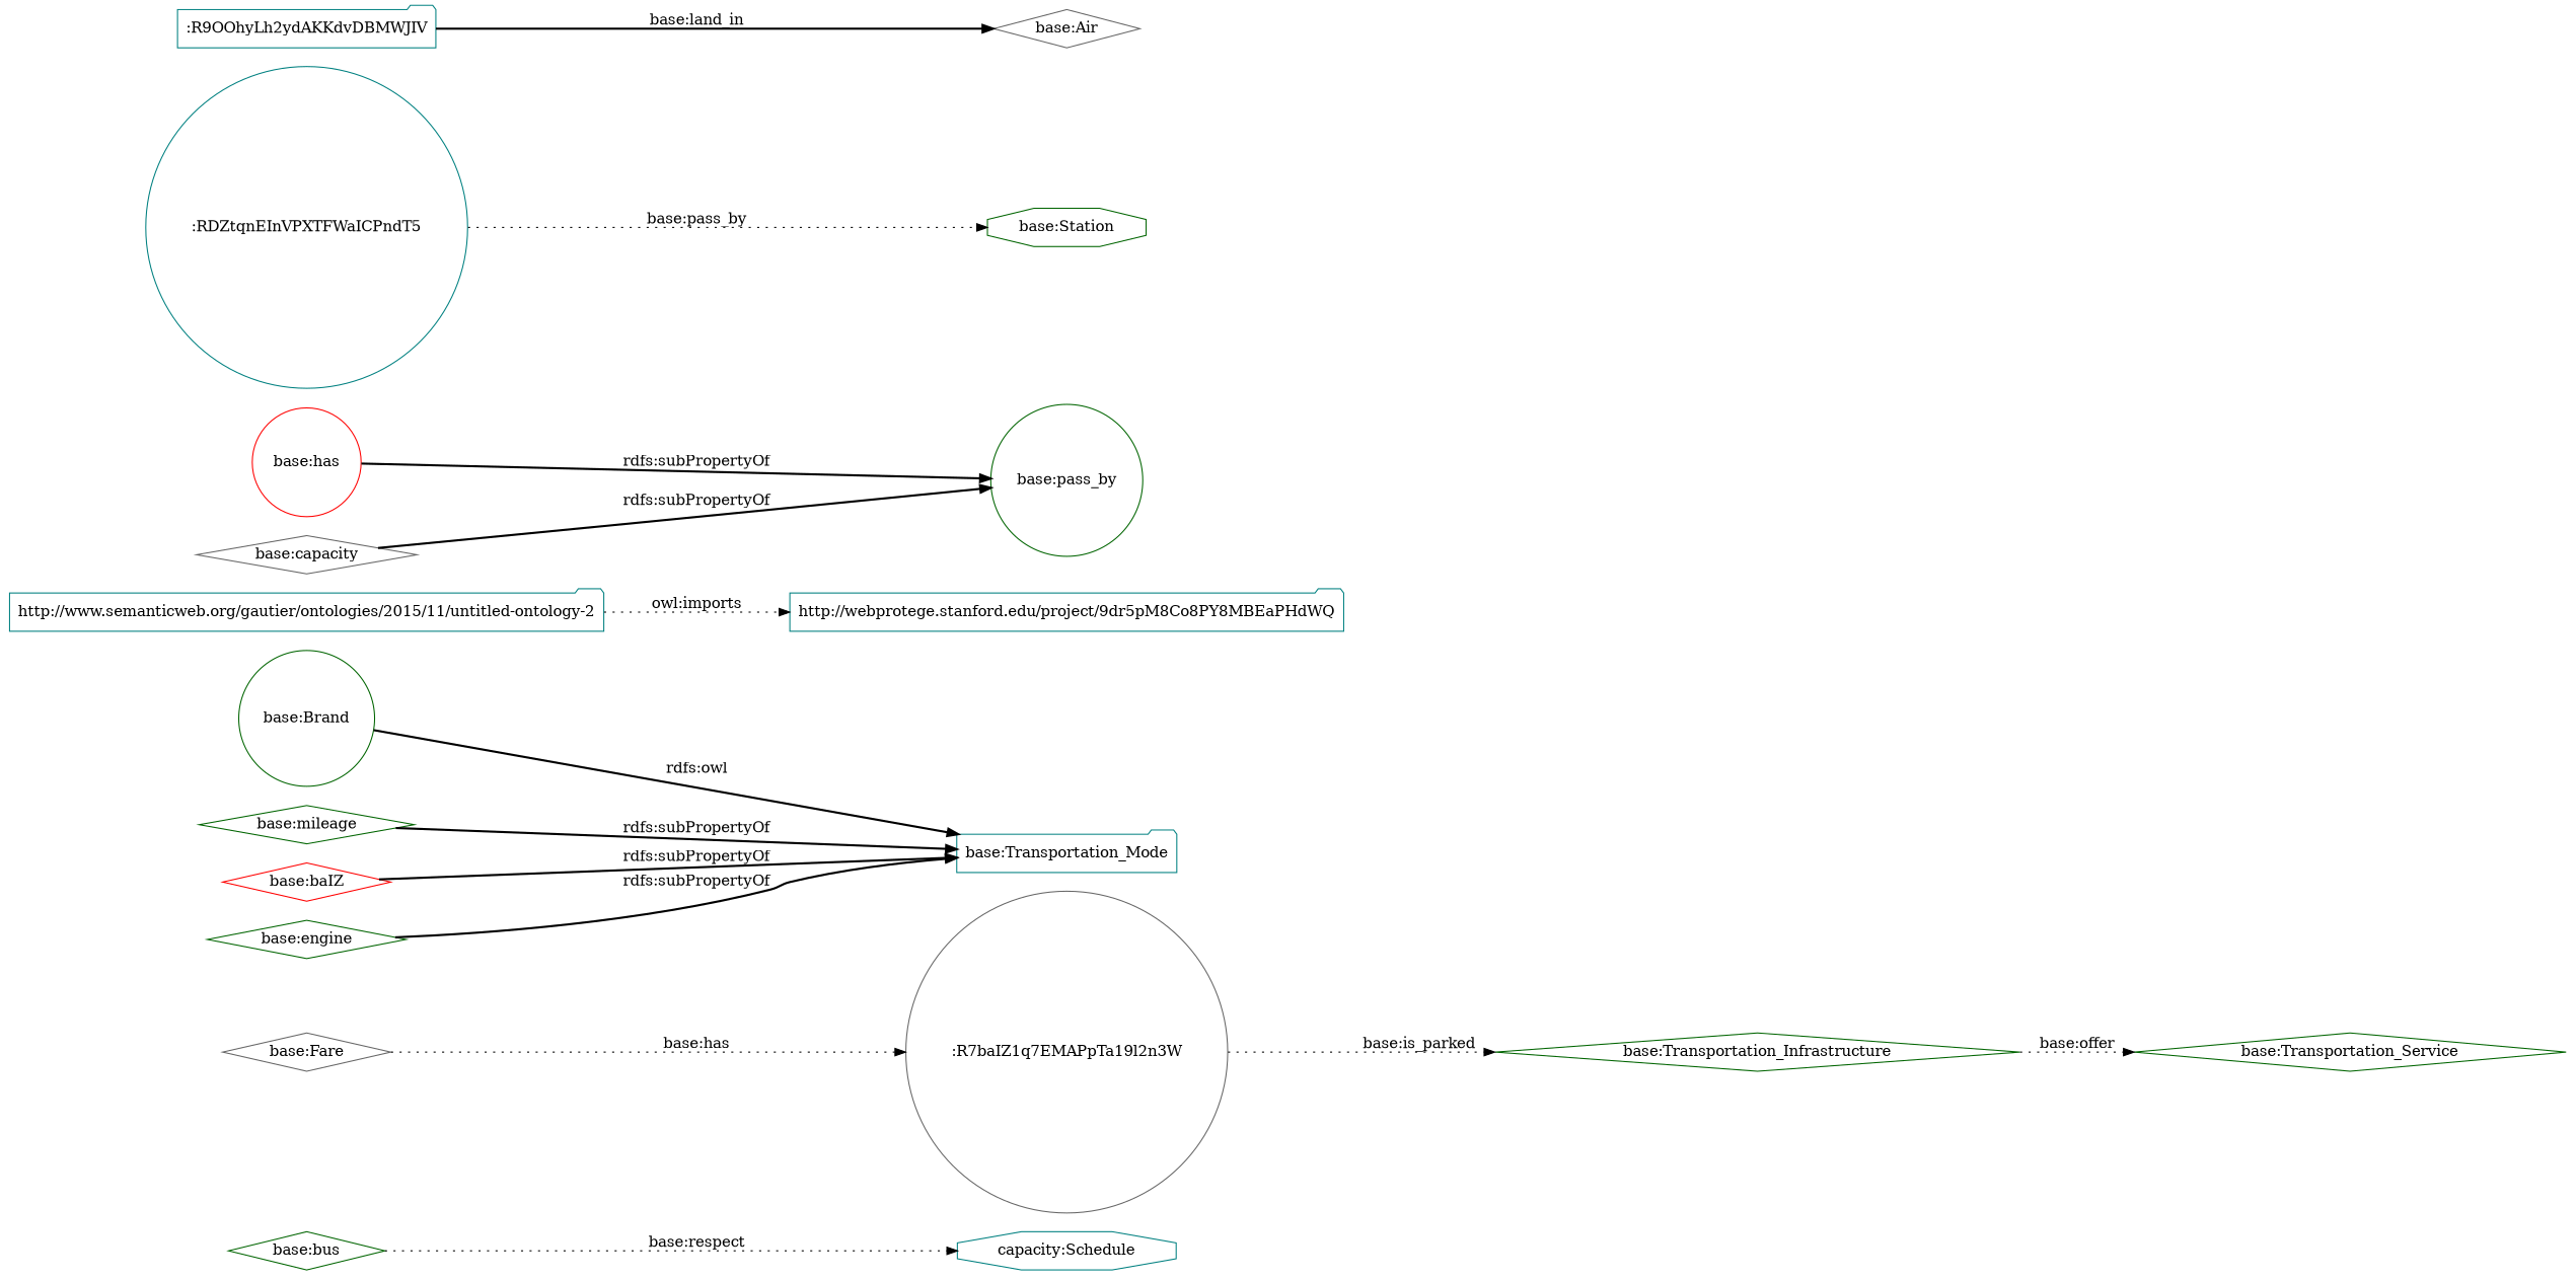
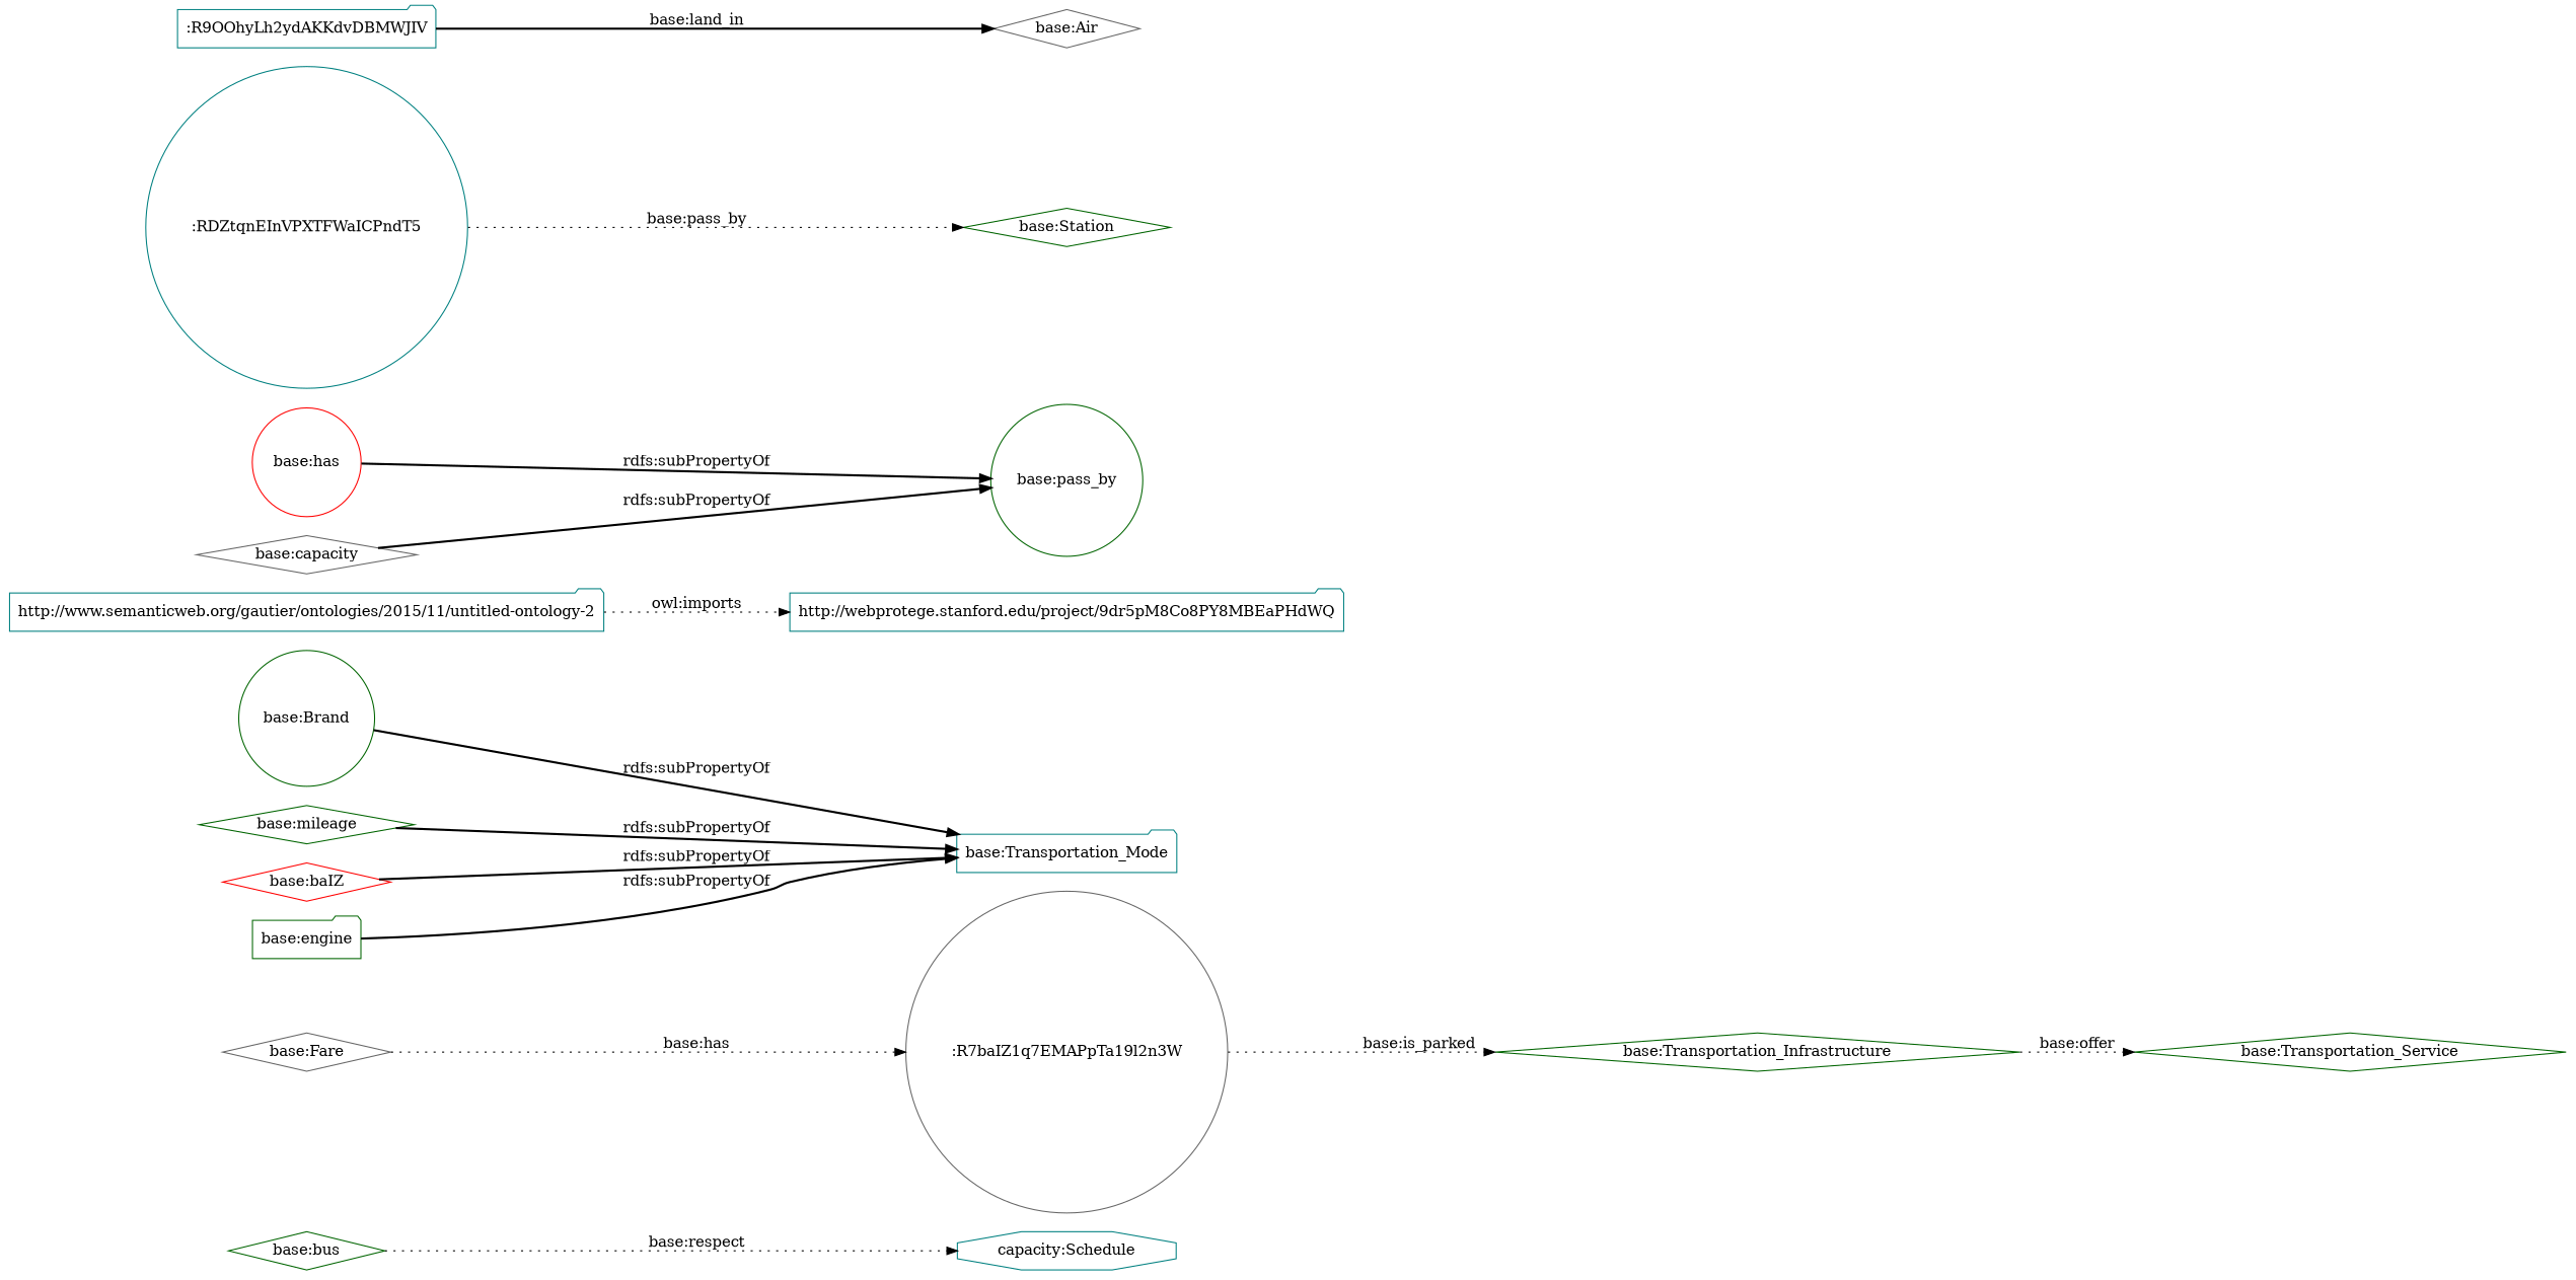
  digraph {
    rankdir=LR
    node [color=darkgreen shape=diamond]
    edge [style=bold]
    n1 [color=teal label="capacity:Schedule" shape=octagon]
    "base:bus"
    "base:Transportation_Infrastructure"
    "base:Transportation_Service"
    "base:Brand" [shape=circle]
    "base:Transportation_Mode" [color=teal shape=folder]
    "http://www.semanticweb.org/gautier/ontologies/2015/11/untitled-ontology-2" [color=teal shape=folder]
    "http://webprotege.stanford.edu/project/9dr5pM8Co8PY8MBEaPHdWQ" [color=teal shape=folder]
    "base:mileage"
    n10 [color=red label="base:baIZ"]
    "base:has" [color=red shape=circle]
    "base:pass_by" [shape=circle]
-   "base:engine"
+   "base:engine" [shape=folder]
    "base:capacity" [color=gray40]
    ":R7baIZ1q7EMAPpTa19l2n3W" [color=gray40 shape=circle]
    "base:Fare" [color=gray40]
    ":RDZtqnEInVPXTFWaICPndT5" [color=teal shape=circle]
-   "base:Station" [shape=octagon]
+   "base:Station"
    ":R9OOhyLh2ydAKKdvDBMWJIV" [color=teal shape=folder]
    "base:Air" [color=gray40]
    "base:bus" -> n1 [label="base:respect" style=dotted]
    "base:Transportation_Infrastructure" -> "base:Transportation_Service" [label="base:offer" style=dotted]
-   "base:Brand" -> "base:Transportation_Mode" [label="rdfs:owl"]
+   "base:Brand" -> "base:Transportation_Mode" [label="rdfs:subPropertyOf"]
    "http://www.semanticweb.org/gautier/ontologies/2015/11/untitled-ontology-2" -> "http://webprotege.stanford.edu/project/9dr5pM8Co8PY8MBEaPHdWQ" [label="owl:imports" style=dotted]
    "base:mileage" -> "base:Transportation_Mode" [label="rdfs:subPropertyOf"]
    n10 -> "base:Transportation_Mode" [label="rdfs:subPropertyOf"]
    "base:has" -> "base:pass_by" [label="rdfs:subPropertyOf"]
    "base:engine" -> "base:Transportation_Mode" [label="rdfs:subPropertyOf"]
    "base:capacity" -> "base:pass_by" [label="rdfs:subPropertyOf"]
    ":R7baIZ1q7EMAPpTa19l2n3W" -> "base:Transportation_Infrastructure" [label="base:is_parked" style=dotted]
    "base:Fare" -> ":R7baIZ1q7EMAPpTa19l2n3W" [label="base:has" style=dotted]
    ":RDZtqnEInVPXTFWaICPndT5" -> "base:Station" [label="base:pass_by" style=dotted]
    ":R9OOhyLh2ydAKKdvDBMWJIV" -> "base:Air" [label="base:land_in"]
  }
